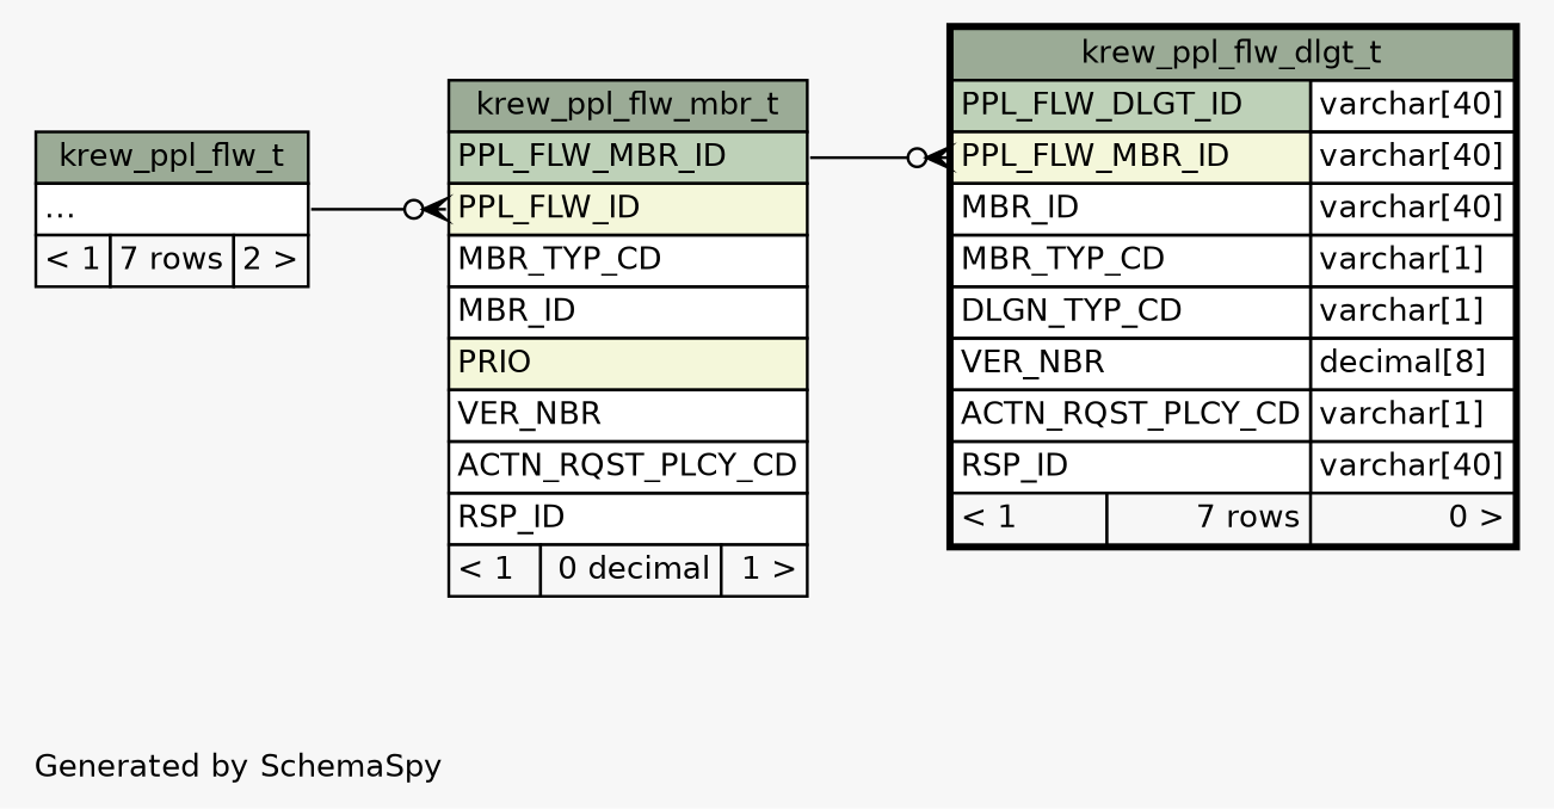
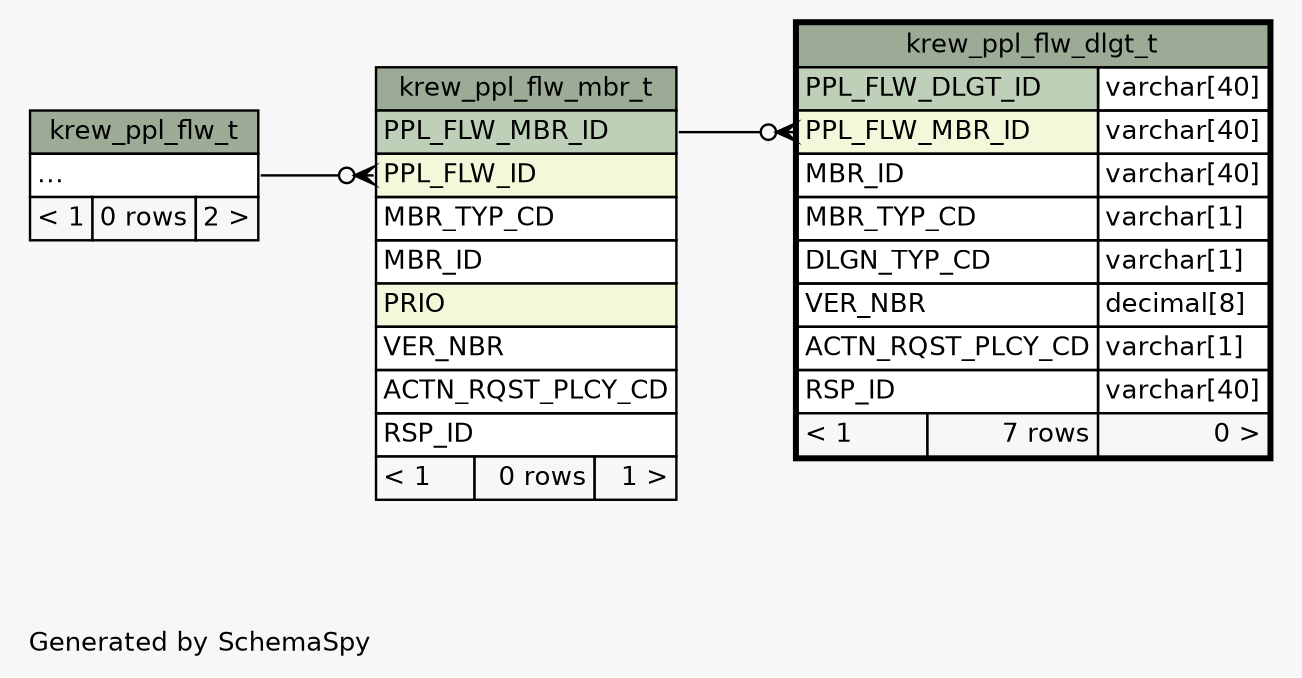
  digraph {
    bgcolor="#f7f7f7"
    fontname=Helvetica
    fontsize=11
    label="\nGenerated by SchemaSpy"
    labeljust=l
    nodesep=0.18
    rankdir=RL
    ranksep=0.46
    node [fontname=Helvetica fontsize=11 shape=plaintext]
    edge [arrowhead=none arrowsize=0.8 arrowtail=crowodot dir=back]
    n1 [label=<     <TABLE BORDER="2" CELLBORDER="1" CELLSPACING="0" BGCOLOR="#ffffff">       <TR><TD COLSPAN="3" BGCOLOR="#9bab96" ALIGN="CENTER">krew_ppl_flw_dlgt_t</TD></TR>       <TR><TD PORT="PPL_FLW_DLGT_ID" COLSPAN="2" BGCOLOR="#bed1b8" ALIGN="LEFT">PPL_FLW_DLGT_ID</TD><TD PORT="PPL_FLW_DLGT_ID.type" ALIGN="LEFT">varchar[40]</TD></TR>       <TR><TD PORT="PPL_FLW_MBR_ID" COLSPAN="2" BGCOLOR="#f4f7da" ALIGN="LEFT">PPL_FLW_MBR_ID</TD><TD PORT="PPL_FLW_MBR_ID.type" ALIGN="LEFT">varchar[40]</TD></TR>       <TR><TD PORT="MBR_ID" COLSPAN="2" ALIGN="LEFT">MBR_ID</TD><TD PORT="MBR_ID.type" ALIGN="LEFT">varchar[40]</TD></TR>       <TR><TD PORT="MBR_TYP_CD" COLSPAN="2" ALIGN="LEFT">MBR_TYP_CD</TD><TD PORT="MBR_TYP_CD.type" ALIGN="LEFT">varchar[1]</TD></TR>       <TR><TD PORT="DLGN_TYP_CD" COLSPAN="2" ALIGN="LEFT">DLGN_TYP_CD</TD><TD PORT="DLGN_TYP_CD.type" ALIGN="LEFT">varchar[1]</TD></TR>       <TR><TD PORT="VER_NBR" COLSPAN="2" ALIGN="LEFT">VER_NBR</TD><TD PORT="VER_NBR.type" ALIGN="LEFT">decimal[8]</TD></TR>       <TR><TD PORT="ACTN_RQST_PLCY_CD" COLSPAN="2" ALIGN="LEFT">ACTN_RQST_PLCY_CD</TD><TD PORT="ACTN_RQST_PLCY_CD.type" ALIGN="LEFT">varchar[1]</TD></TR>       <TR><TD PORT="RSP_ID" COLSPAN="2" ALIGN="LEFT">RSP_ID</TD><TD PORT="RSP_ID.type" ALIGN="LEFT">varchar[40]</TD></TR>       <TR><TD ALIGN="LEFT" BGCOLOR="#f7f7f7">&lt; 1</TD><TD ALIGN="RIGHT" BGCOLOR="#f7f7f7">7 rows</TD><TD ALIGN="RIGHT" BGCOLOR="#f7f7f7">0 &gt;</TD></TR>     </TABLE>>]
-   n2 [label=<     <TABLE BORDER="0" CELLBORDER="1" CELLSPACING="0" BGCOLOR="#ffffff">       <TR><TD COLSPAN="3" BGCOLOR="#9bab96" ALIGN="CENTER">krew_ppl_flw_mbr_t</TD></TR>       <TR><TD PORT="PPL_FLW_MBR_ID" COLSPAN="3" BGCOLOR="#bed1b8" ALIGN="LEFT">PPL_FLW_MBR_ID</TD></TR>       <TR><TD PORT="PPL_FLW_ID" COLSPAN="3" BGCOLOR="#f4f7da" ALIGN="LEFT">PPL_FLW_ID</TD></TR>       <TR><TD PORT="MBR_TYP_CD" COLSPAN="3" ALIGN="LEFT">MBR_TYP_CD</TD></TR>       <TR><TD PORT="MBR_ID" COLSPAN="3" ALIGN="LEFT">MBR_ID</TD></TR>       <TR><TD PORT="PRIO" COLSPAN="3" BGCOLOR="#f4f7da" ALIGN="LEFT">PRIO</TD></TR>       <TR><TD PORT="VER_NBR" COLSPAN="3" ALIGN="LEFT">VER_NBR</TD></TR>       <TR><TD PORT="ACTN_RQST_PLCY_CD" COLSPAN="3" ALIGN="LEFT">ACTN_RQST_PLCY_CD</TD></TR>       <TR><TD PORT="RSP_ID" COLSPAN="3" ALIGN="LEFT">RSP_ID</TD></TR>       <TR><TD ALIGN="LEFT" BGCOLOR="#f7f7f7">&lt; 1</TD><TD ALIGN="RIGHT" BGCOLOR="#f7f7f7">0 decimal</TD><TD ALIGN="RIGHT" BGCOLOR="#f7f7f7">1 &gt;</TD></TR>     </TABLE>>]
-   n3 [label=<     <TABLE BORDER="0" CELLBORDER="1" CELLSPACING="0" BGCOLOR="#ffffff">       <TR><TD COLSPAN="3" BGCOLOR="#9bab96" ALIGN="CENTER">krew_ppl_flw_t</TD></TR>       <TR><TD PORT="elipses" COLSPAN="3" ALIGN="LEFT">...</TD></TR>       <TR><TD ALIGN="LEFT" BGCOLOR="#f7f7f7">&lt; 1</TD><TD ALIGN="RIGHT" BGCOLOR="#f7f7f7">7 rows</TD><TD ALIGN="RIGHT" BGCOLOR="#f7f7f7">2 &gt;</TD></TR>     </TABLE>>]
+   n2 [label=<     <TABLE BORDER="0" CELLBORDER="1" CELLSPACING="0" BGCOLOR="#ffffff">       <TR><TD COLSPAN="3" BGCOLOR="#9bab96" ALIGN="CENTER">krew_ppl_flw_mbr_t</TD></TR>       <TR><TD PORT="PPL_FLW_MBR_ID" COLSPAN="3" BGCOLOR="#bed1b8" ALIGN="LEFT">PPL_FLW_MBR_ID</TD></TR>       <TR><TD PORT="PPL_FLW_ID" COLSPAN="3" BGCOLOR="#f4f7da" ALIGN="LEFT">PPL_FLW_ID</TD></TR>       <TR><TD PORT="MBR_TYP_CD" COLSPAN="3" ALIGN="LEFT">MBR_TYP_CD</TD></TR>       <TR><TD PORT="MBR_ID" COLSPAN="3" ALIGN="LEFT">MBR_ID</TD></TR>       <TR><TD PORT="PRIO" COLSPAN="3" BGCOLOR="#f4f7da" ALIGN="LEFT">PRIO</TD></TR>       <TR><TD PORT="VER_NBR" COLSPAN="3" ALIGN="LEFT">VER_NBR</TD></TR>       <TR><TD PORT="ACTN_RQST_PLCY_CD" COLSPAN="3" ALIGN="LEFT">ACTN_RQST_PLCY_CD</TD></TR>       <TR><TD PORT="RSP_ID" COLSPAN="3" ALIGN="LEFT">RSP_ID</TD></TR>       <TR><TD ALIGN="LEFT" BGCOLOR="#f7f7f7">&lt; 1</TD><TD ALIGN="RIGHT" BGCOLOR="#f7f7f7">0 rows</TD><TD ALIGN="RIGHT" BGCOLOR="#f7f7f7">1 &gt;</TD></TR>     </TABLE>>]
+   n3 [label=<     <TABLE BORDER="0" CELLBORDER="1" CELLSPACING="0" BGCOLOR="#ffffff">       <TR><TD COLSPAN="3" BGCOLOR="#9bab96" ALIGN="CENTER">krew_ppl_flw_t</TD></TR>       <TR><TD PORT="elipses" COLSPAN="3" ALIGN="LEFT">...</TD></TR>       <TR><TD ALIGN="LEFT" BGCOLOR="#f7f7f7">&lt; 1</TD><TD ALIGN="RIGHT" BGCOLOR="#f7f7f7">0 rows</TD><TD ALIGN="RIGHT" BGCOLOR="#f7f7f7">2 &gt;</TD></TR>     </TABLE>>]
    n1 -> n2 [headport="PPL_FLW_MBR_ID:e" tailport="PPL_FLW_MBR_ID:w"]
    n2 -> n3 [headport="elipses:e" tailport="PPL_FLW_ID:w"]
  }
